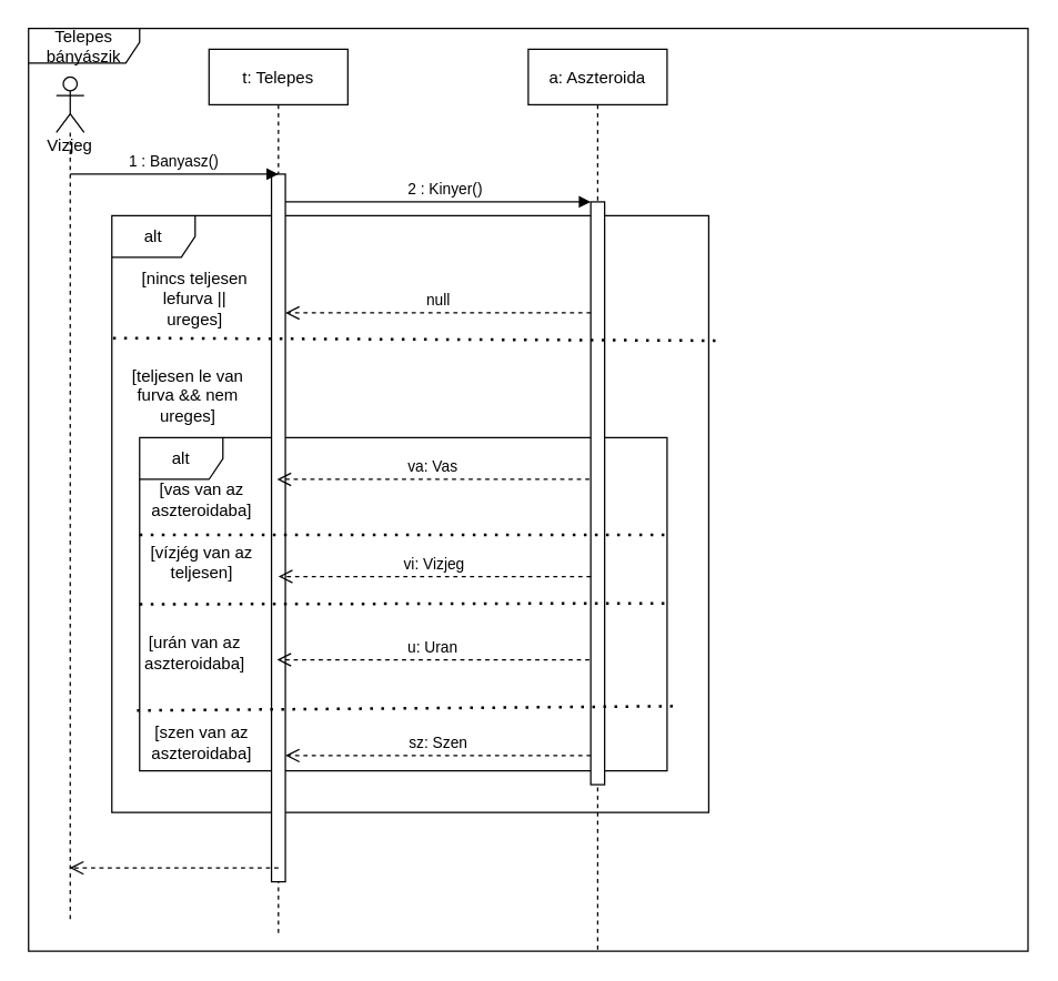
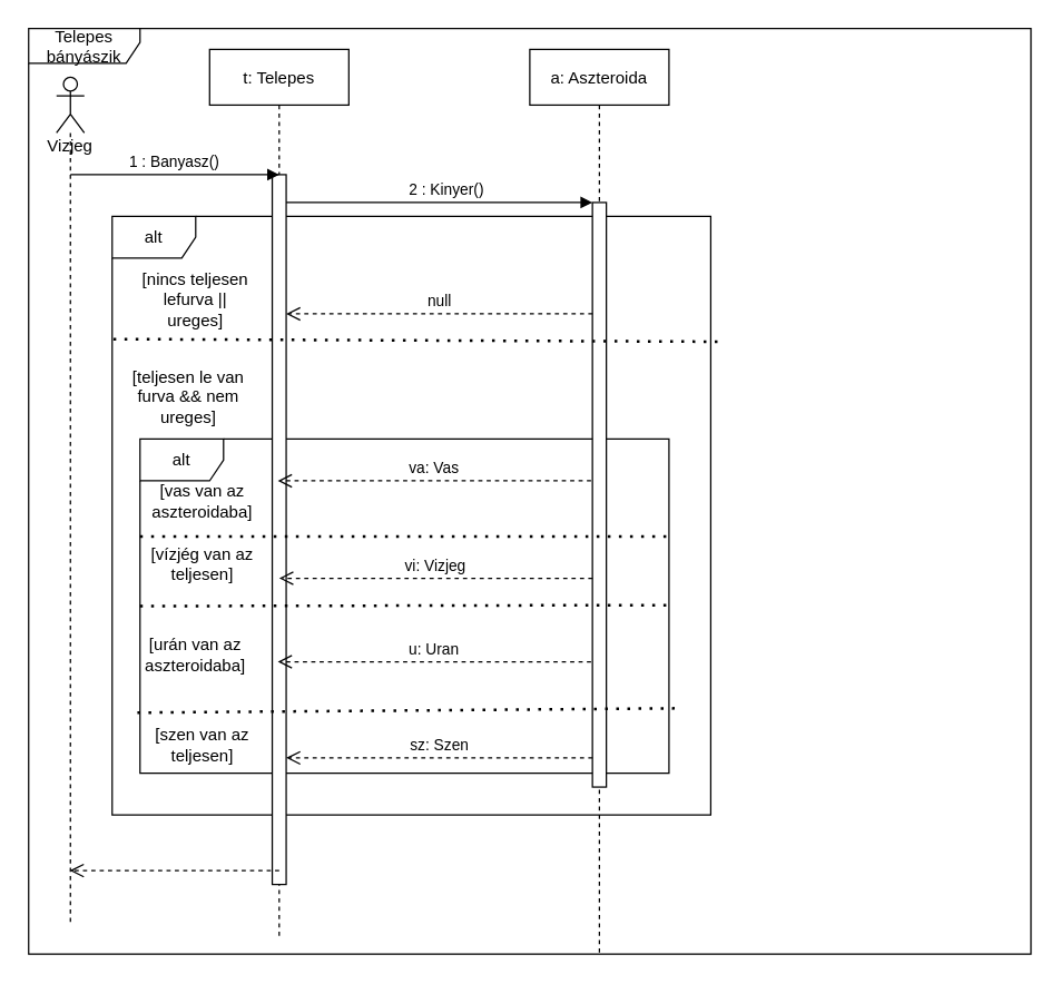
  <mxCell id="0" />
  <mxCell id="1" parent="0" />
  <mxCell id="2" value="alt" style="shape=umlFrame;whiteSpace=wrap;html=1;" vertex="1" parent="1"><mxGeometry x="100" y="315" width="380" height="240" as="geometry" /></mxCell>
  <mxCell id="3" value="Telepes bányászik" style="shape=umlFrame;whiteSpace=wrap;html=1;width=80;height=25;" parent="1" vertex="1"><mxGeometry x="20" y="20" width="720" height="665" as="geometry" /></mxCell>
  <mxCell id="4" value="alt" style="shape=umlFrame;whiteSpace=wrap;html=1;" parent="1" vertex="1"><mxGeometry x="80" y="155" width="430" height="430" as="geometry" /></mxCell>
  <mxCell id="5" value="t: Telepes" style="shape=umlLifeline;perimeter=lifelinePerimeter;container=1;collapsible=0;recursiveResize=0;rounded=0;shadow=0;strokeWidth=1;" parent="1" vertex="1"><mxGeometry x="150" y="35" width="100" height="640" as="geometry" /></mxCell>
  <mxCell id="6" value="" style="html=1;points=[];perimeter=orthogonalPerimeter;" parent="5" vertex="1"><mxGeometry x="45" y="90" width="10" height="510" as="geometry" /></mxCell>
  <mxCell id="7" value="[teljesen le van furva &amp;amp;&amp;amp; nem ureges]" style="text;html=1;strokeColor=none;fillColor=none;align=center;verticalAlign=middle;whiteSpace=wrap;rounded=0;" parent="1" vertex="1"><mxGeometry x="80" y="255" width="110" height="60" as="geometry" /></mxCell>
  <mxCell id="8" value="a: Aszteroida" style="shape=umlLifeline;perimeter=lifelinePerimeter;container=1;collapsible=0;recursiveResize=0;rounded=0;shadow=0;strokeWidth=1;" parent="1" vertex="1"><mxGeometry x="380" y="35" width="100" height="650" as="geometry" /></mxCell>
  <mxCell id="9" value="" style="html=1;points=[];perimeter=orthogonalPerimeter;" parent="8" vertex="1"><mxGeometry x="45" y="110" width="10" height="420" as="geometry" /></mxCell>
  <mxCell id="10" value="2 : Kinyer()" style="html=1;verticalAlign=bottom;endArrow=block;entryX=0;entryY=0;" parent="1" source="6" target="9" edge="1"><mxGeometry x="0.045" relative="1" as="geometry"><mxPoint x="214" y="185" as="sourcePoint" /><Array as="points" /><mxPoint as="offset" /></mxGeometry></mxCell>
  <mxCell id="11" value="sz: Szen" style="html=1;verticalAlign=bottom;endArrow=open;dashed=1;endSize=8;exitX=0;exitY=0.95;" parent="1" source="9" target="6" edge="1"><mxGeometry relative="1" as="geometry"><mxPoint x="315" y="251" as="targetPoint" /></mxGeometry></mxCell>
  <mxCell id="12" value="null" style="html=1;verticalAlign=bottom;endArrow=open;dashed=1;endSize=8;" parent="1" source="9" target="6" edge="1"><mxGeometry relative="1" as="geometry"><mxPoint x="360" y="255" as="sourcePoint" /><mxPoint x="280" y="255" as="targetPoint" /><Array as="points"><mxPoint x="350" y="225" /></Array></mxGeometry></mxCell>
  <mxCell id="13" value="" style="endArrow=none;dashed=1;html=1;dashPattern=1 3;strokeWidth=2;exitX=0.002;exitY=0.205;exitDx=0;exitDy=0;exitPerimeter=0;" parent="1" edge="1" source="4"><mxGeometry width="50" height="50" relative="1" as="geometry"><mxPoint x="225" y="245" as="sourcePoint" /><mxPoint x="515" y="245" as="targetPoint" /></mxGeometry></mxCell>
  <mxCell id="14" value="[nincs teljesen &lt;br&gt;lefurva || ureges]" style="text;html=1;strokeColor=none;fillColor=none;align=center;verticalAlign=middle;whiteSpace=wrap;rounded=0;" parent="1" vertex="1"><mxGeometry x="100" y="205" width="80" height="20" as="geometry" /></mxCell>
  <mxCell id="15" value="Vizjeg" style="shape=umlLifeline;participant=umlActor;perimeter=lifelinePerimeter;whiteSpace=wrap;html=1;container=1;collapsible=0;recursiveResize=0;verticalAlign=top;spacingTop=36;outlineConnect=0;" parent="1" vertex="1"><mxGeometry x="40" y="55" width="20" height="610" as="geometry" /></mxCell>
  <mxCell id="16" value="1 : Banyasz()" style="verticalAlign=bottom;startArrow=none;endArrow=block;startSize=8;shadow=0;strokeWidth=1;startFill=0;" parent="1" edge="1"><mxGeometry relative="1" as="geometry"><mxPoint x="50" y="125" as="sourcePoint" /><mxPoint x="200" y="125" as="targetPoint" /><Array as="points" /></mxGeometry></mxCell>
  <mxCell id="17" value="" style="html=1;verticalAlign=bottom;endArrow=open;dashed=1;endSize=8;" edge="1" parent="1" target="15"><mxGeometry x="-0.07" y="60" relative="1" as="geometry"><mxPoint x="200" y="625" as="sourcePoint" /><mxPoint x="120" y="625" as="targetPoint" /><mxPoint as="offset" /></mxGeometry></mxCell>
  <mxCell id="18" value="u: Uran" style="html=1;verticalAlign=bottom;endArrow=open;dashed=1;endSize=8;" edge="1" parent="1"><mxGeometry relative="1" as="geometry"><mxPoint x="424" y="475" as="sourcePoint" /><mxPoint x="199" y="475" as="targetPoint" /></mxGeometry></mxCell>
  <mxCell id="19" value="vi: Vizjeg" style="html=1;verticalAlign=bottom;endArrow=open;dashed=1;endSize=8;" edge="1" parent="1"><mxGeometry relative="1" as="geometry"><mxPoint x="425" y="415" as="sourcePoint" /><mxPoint x="200" y="415" as="targetPoint" /></mxGeometry></mxCell>
  <mxCell id="20" value="va: Vas" style="html=1;verticalAlign=bottom;endArrow=open;dashed=1;endSize=8;" edge="1" parent="1"><mxGeometry relative="1" as="geometry"><mxPoint x="424" y="345" as="sourcePoint" /><mxPoint x="199" y="345" as="targetPoint" /></mxGeometry></mxCell>
  <mxCell id="21" value="" style="endArrow=none;dashed=1;html=1;dashPattern=1 3;strokeWidth=2;exitX=0;exitY=0.292;exitDx=0;exitDy=0;exitPerimeter=0;" edge="1" parent="1" source="2"><mxGeometry width="50" height="50" relative="1" as="geometry"><mxPoint x="130" y="415" as="sourcePoint" /><mxPoint x="480" y="385" as="targetPoint" /></mxGeometry></mxCell>
  <mxCell id="22" value="" style="endArrow=none;dashed=1;html=1;dashPattern=1 3;strokeWidth=2;exitX=0;exitY=0.5;exitDx=0;exitDy=0;exitPerimeter=0;entryX=1.009;entryY=0.497;entryDx=0;entryDy=0;entryPerimeter=0;" edge="1" parent="1" source="2" target="2"><mxGeometry width="50" height="50" relative="1" as="geometry"><mxPoint x="130" y="465" as="sourcePoint" /><mxPoint x="445" y="434" as="targetPoint" /></mxGeometry></mxCell>
  <mxCell id="23" value="" style="endArrow=none;dashed=1;html=1;dashPattern=1 3;strokeWidth=2;entryX=1.012;entryY=0.806;entryDx=0;entryDy=0;entryPerimeter=0;exitX=-0.005;exitY=0.819;exitDx=0;exitDy=0;exitPerimeter=0;" edge="1" parent="1" source="2" target="2"><mxGeometry width="50" height="50" relative="1" as="geometry"><mxPoint x="120" y="525" as="sourcePoint" /><mxPoint x="170" y="475" as="targetPoint" /></mxGeometry></mxCell>
  <mxCell id="24" value="[vas van az aszteroidaba]" style="text;html=1;strokeColor=none;fillColor=none;align=center;verticalAlign=middle;whiteSpace=wrap;rounded=0;" vertex="1" parent="1"><mxGeometry x="90" y="350" width="110" height="20" as="geometry" /></mxCell>
  <mxCell id="25" value="[vízjég van az teljesen]" style="text;html=1;strokeColor=none;fillColor=none;align=center;verticalAlign=middle;whiteSpace=wrap;rounded=0;" vertex="1" parent="1"><mxGeometry x="90" y="395" width="110" height="20" as="geometry" /></mxCell>
  <mxCell id="26" value="[urán van az aszteroidaba]" style="text;html=1;strokeColor=none;fillColor=none;align=center;verticalAlign=middle;whiteSpace=wrap;rounded=0;" vertex="1" parent="1"><mxGeometry x="85" y="460" width="110" height="20" as="geometry" /></mxCell>
- <mxCell id="27" value="[szen van az aszteroidaba]" style="text;html=1;strokeColor=none;fillColor=none;align=center;verticalAlign=middle;whiteSpace=wrap;rounded=0;" vertex="1" parent="1"><mxGeometry x="90" y="525" width="110" height="20" as="geometry" /></mxCell>
+ <mxCell id="27" value="[szen van az teljesen]" style="text;html=1;strokeColor=none;fillColor=none;align=center;verticalAlign=middle;whiteSpace=wrap;rounded=0;" vertex="1" parent="1"><mxGeometry x="90" y="525" width="110" height="20" as="geometry" /></mxCell>
